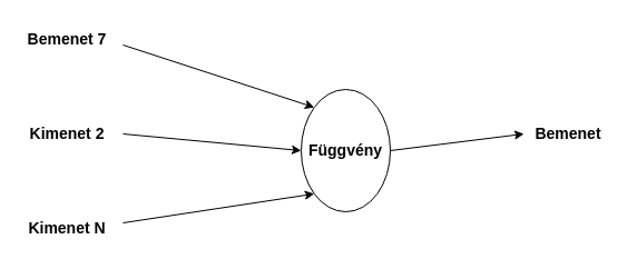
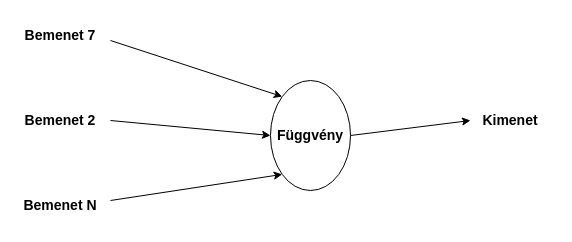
  <mxCell id="0" />
  <mxCell id="1" parent="0" />
  <mxCell id="2" value="&lt;b&gt;&lt;font style=&quot;font-size: 14px&quot;&gt;Függvény&lt;/font&gt;&lt;/b&gt;" style="ellipse;whiteSpace=wrap;html=1;aspect=fixed;" vertex="1" parent="1"><mxGeometry x="270" y="80" width="80" height="110" as="geometry" /></mxCell>
  <mxCell id="3" value="" style="endArrow=classic;html=1;entryX=0;entryY=0;entryDx=0;entryDy=0;" edge="1" parent="1" target="2"><mxGeometry width="50" height="50" relative="1" as="geometry"><mxPoint x="110" y="40" as="sourcePoint" /><mxPoint x="350" y="150" as="targetPoint" /></mxGeometry></mxCell>
  <mxCell id="4" value="" style="endArrow=classic;html=1;entryX=0;entryY=0.5;entryDx=0;entryDy=0;" edge="1" parent="1" target="2"><mxGeometry width="50" height="50" relative="1" as="geometry"><mxPoint x="110" y="120" as="sourcePoint" /><mxPoint x="350" y="150" as="targetPoint" /></mxGeometry></mxCell>
  <mxCell id="5" value="" style="endArrow=classic;html=1;entryX=0;entryY=1;entryDx=0;entryDy=0;" edge="1" parent="1" target="2"><mxGeometry width="50" height="50" relative="1" as="geometry"><mxPoint x="110" y="200" as="sourcePoint" /><mxPoint x="350" y="150" as="targetPoint" /></mxGeometry></mxCell>
- <mxCell id="6" value="&lt;b&gt;&lt;font style=&quot;font-size: 14px&quot;&gt;Kimenet 2&lt;br&gt;&lt;/font&gt;&lt;/b&gt;" style="text;html=1;strokeColor=none;fillColor=none;align=center;verticalAlign=middle;whiteSpace=wrap;rounded=0;" vertex="1" parent="1"><mxGeometry x="20" y="105" width="80" height="30" as="geometry" /></mxCell>
+ <mxCell id="6" value="&lt;b&gt;&lt;font style=&quot;font-size: 14px&quot;&gt;Bemenet 2&lt;br&gt;&lt;/font&gt;&lt;/b&gt;" style="text;html=1;strokeColor=none;fillColor=none;align=center;verticalAlign=middle;whiteSpace=wrap;rounded=0;" vertex="1" parent="1"><mxGeometry x="20" y="105" width="80" height="30" as="geometry" /></mxCell>
  <mxCell id="7" value="&lt;b&gt;&lt;font style=&quot;font-size: 14px&quot;&gt;Bemenet 7&lt;/font&gt;&lt;/b&gt;" style="text;html=1;strokeColor=none;fillColor=none;align=center;verticalAlign=middle;whiteSpace=wrap;rounded=0;" vertex="1" parent="1"><mxGeometry x="20" y="20" width="80" height="30" as="geometry" /></mxCell>
- <mxCell id="8" value="&lt;b&gt;&lt;font style=&quot;font-size: 14px&quot;&gt;Kimenet N&lt;br&gt;&lt;/font&gt;&lt;/b&gt;" style="text;html=1;strokeColor=none;fillColor=none;align=center;verticalAlign=middle;whiteSpace=wrap;rounded=0;" vertex="1" parent="1"><mxGeometry x="20" y="190" width="80" height="30" as="geometry" /></mxCell>
+ <mxCell id="8" value="&lt;b&gt;&lt;font style=&quot;font-size: 14px&quot;&gt;Bemenet N&lt;br&gt;&lt;/font&gt;&lt;/b&gt;" style="text;html=1;strokeColor=none;fillColor=none;align=center;verticalAlign=middle;whiteSpace=wrap;rounded=0;" vertex="1" parent="1"><mxGeometry x="20" y="190" width="80" height="30" as="geometry" /></mxCell>
  <mxCell id="9" value="" style="endArrow=classic;html=1;exitX=1;exitY=0.5;exitDx=0;exitDy=0;" edge="1" parent="1" source="2"><mxGeometry width="50" height="50" relative="1" as="geometry"><mxPoint x="300" y="200" as="sourcePoint" /><mxPoint x="470" y="120" as="targetPoint" /></mxGeometry></mxCell>
- <mxCell id="10" value="&lt;b&gt;&lt;font style=&quot;font-size: 14px&quot;&gt;Bemenet&lt;/font&gt;&lt;/b&gt;" style="text;html=1;strokeColor=none;fillColor=none;align=center;verticalAlign=middle;whiteSpace=wrap;rounded=0;" vertex="1" parent="1"><mxGeometry x="470" y="107.5" width="80" height="25" as="geometry" /></mxCell>
+ <mxCell id="10" value="&lt;b&gt;&lt;font style=&quot;font-size: 14px&quot;&gt;Kimenet&lt;/font&gt;&lt;/b&gt;" style="text;html=1;strokeColor=none;fillColor=none;align=center;verticalAlign=middle;whiteSpace=wrap;rounded=0;" vertex="1" parent="1"><mxGeometry x="470" y="107.5" width="80" height="25" as="geometry" /></mxCell>
